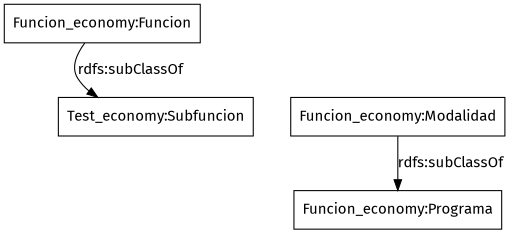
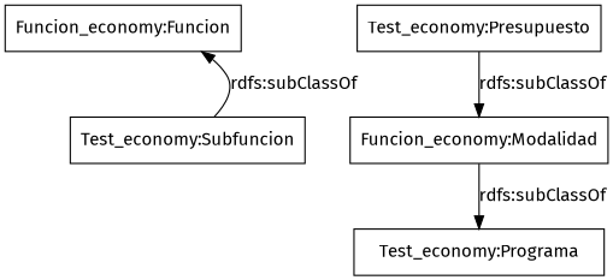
  digraph {
    fontname="Fira Sans"
    rankdir=TB
    node [color=black fontname="Fira Sans" shape=rectangle]
    edge [fontname="Fira Sans"]
    n1 [label="Funcion_economy:Funcion"]
    "Test_economy:Subfuncion"
    n3 [label="Funcion_economy:Modalidad"]
-   "Test_economy:Programa" [label="Funcion_economy:Programa"]
-   n1 -> "Test_economy:Subfuncion" [label="rdfs:subClassOf"]
+   "Test_economy:Presupuesto"
+   "Test_economy:Programa"
+   "Test_economy:Subfuncion" -> n1 [label="rdfs:subClassOf"]
    n3 -> "Test_economy:Programa" [label="rdfs:subClassOf"]
+   "Test_economy:Presupuesto" -> n3 [label="rdfs:subClassOf"]
  }
